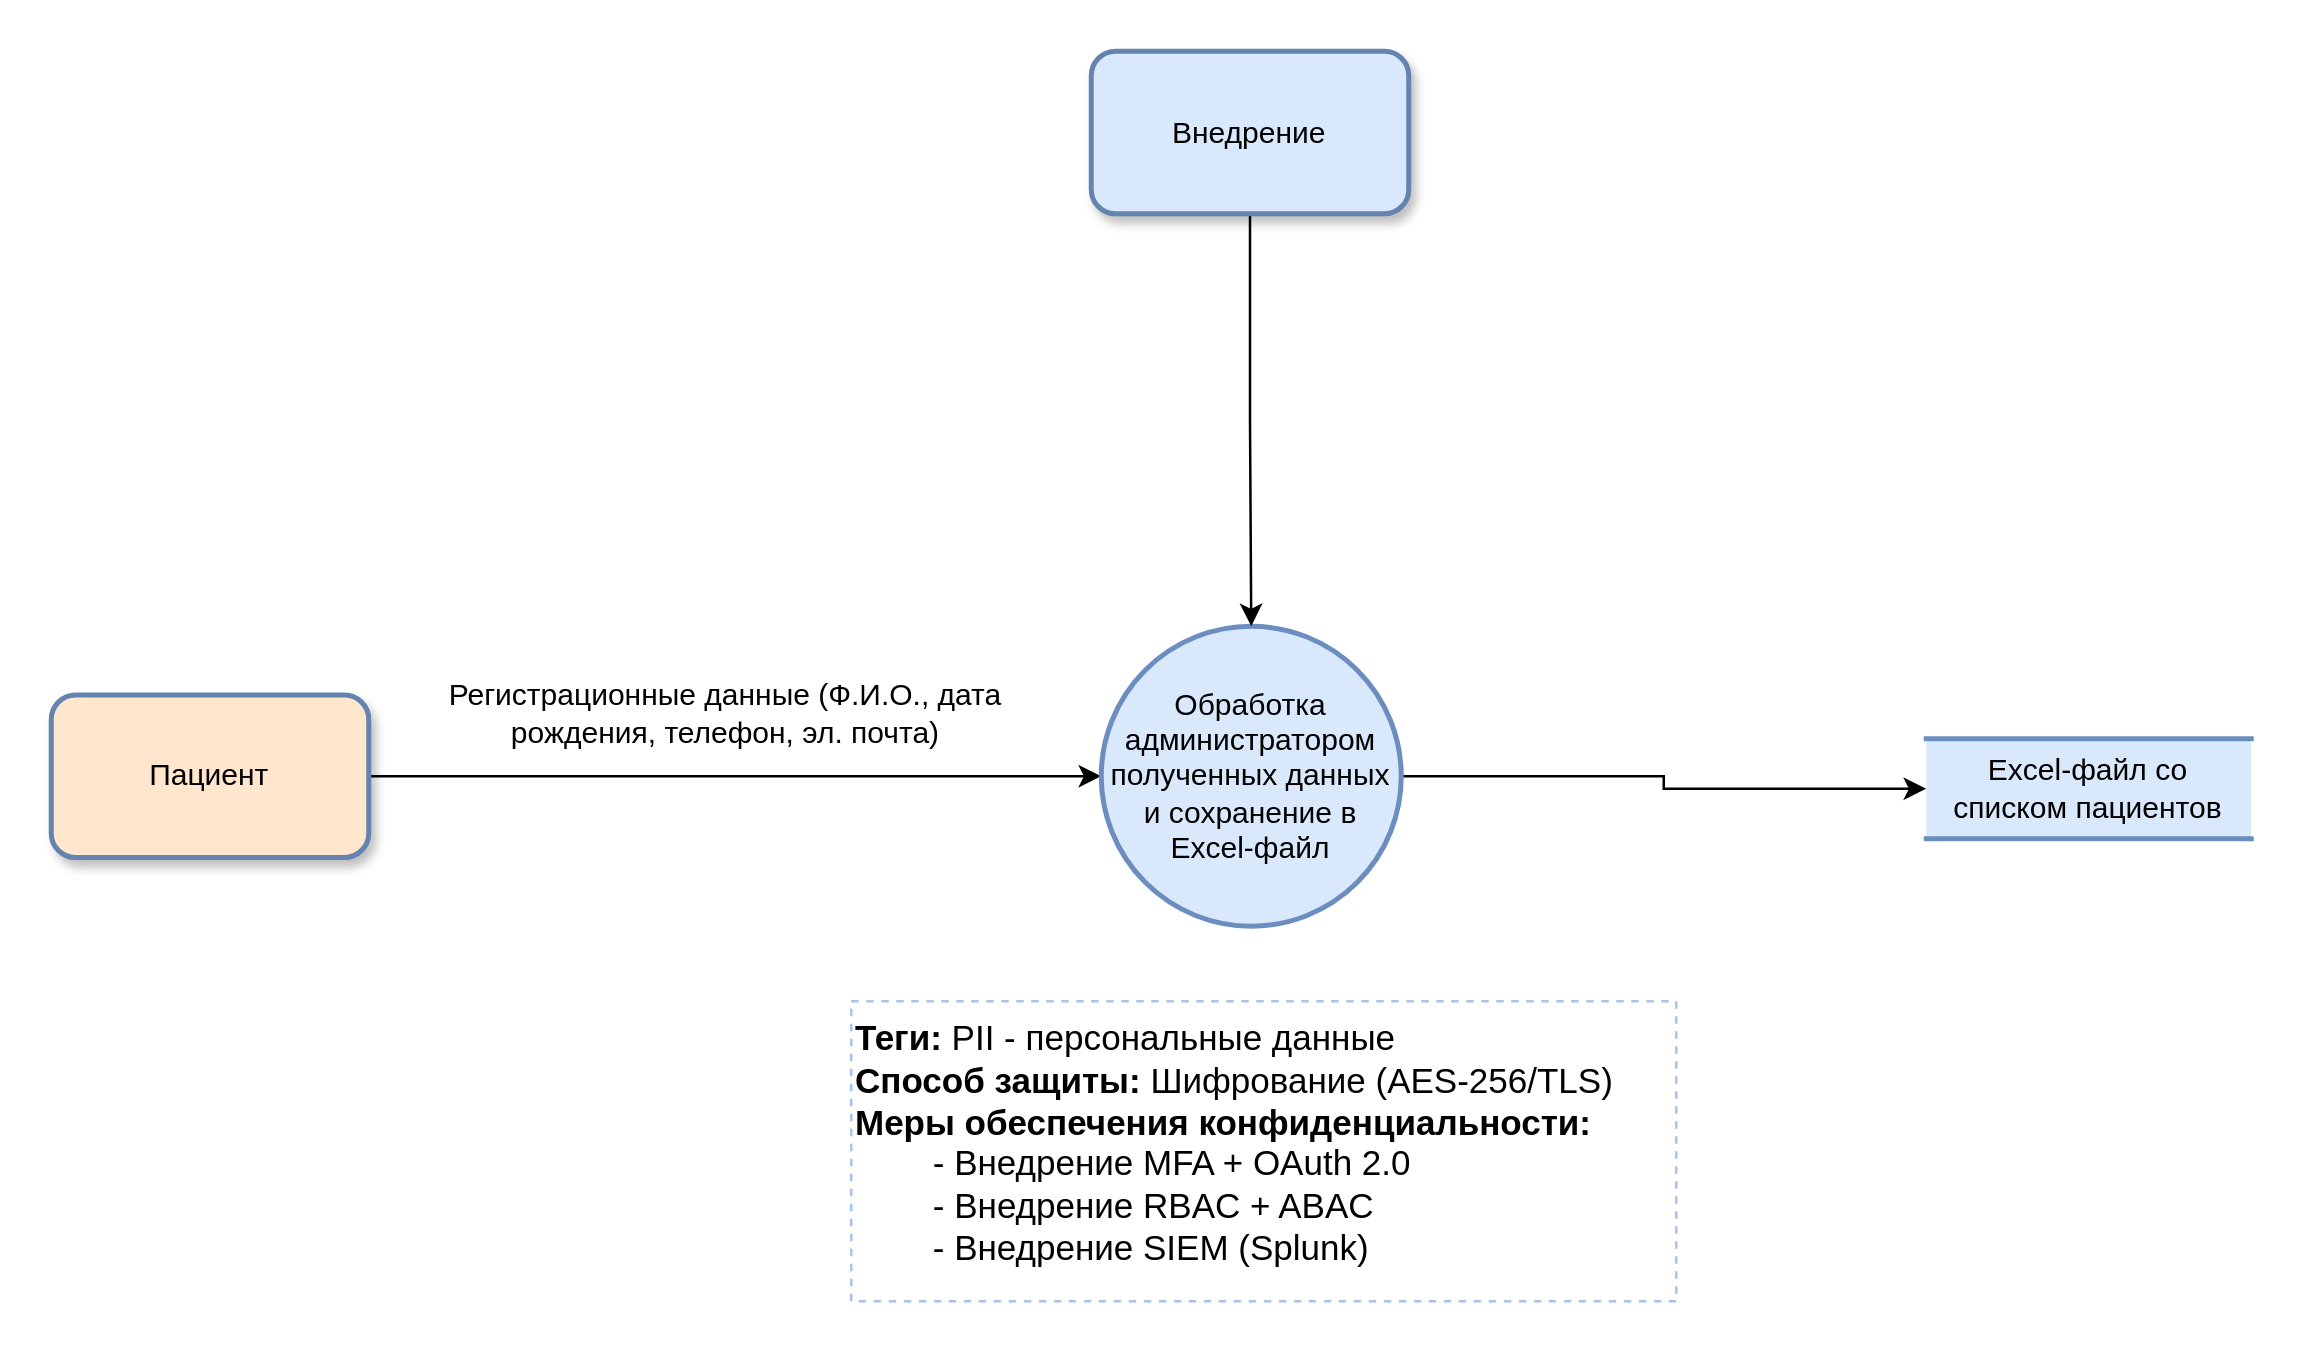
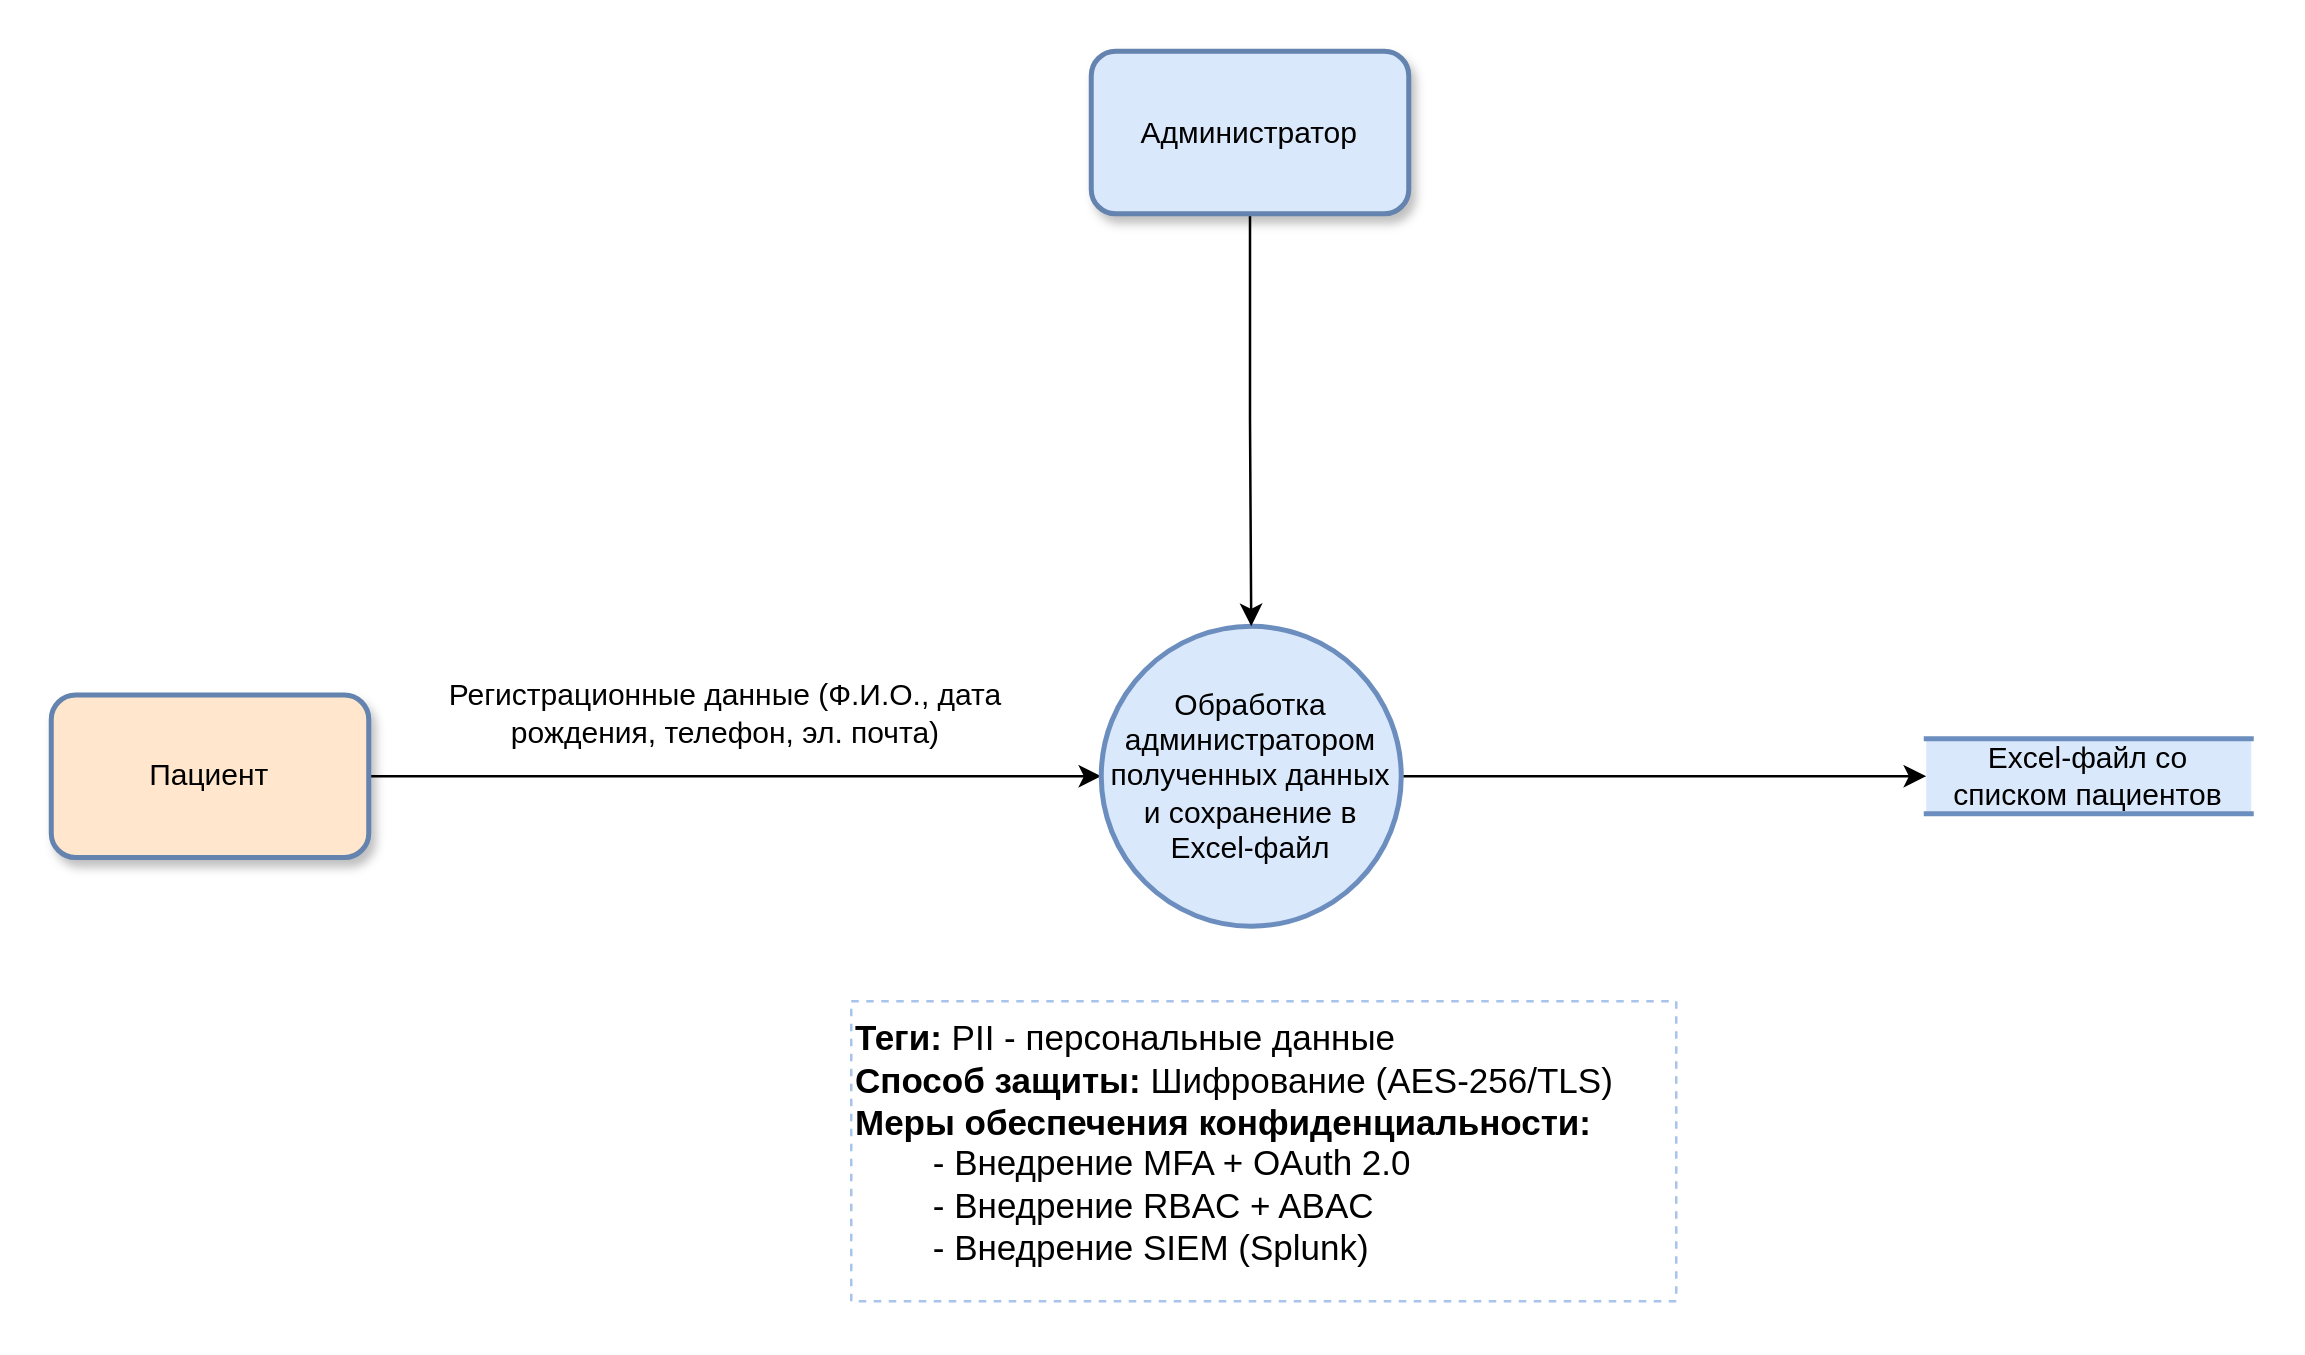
  <mxCell id="0" />
  <mxCell id="1" parent="0" />
  <mxCell id="2" style="edgeStyle=orthogonalEdgeStyle;rounded=0;orthogonalLoop=1;jettySize=auto;html=1;exitX=1;exitY=0.5;exitDx=0;exitDy=0;" parent="1" source="3" target="5" edge="1"><mxGeometry relative="1" as="geometry" /></mxCell>
  <mxCell id="3" value="Пациент" style="html=1;dashed=0;whiteSpace=wrap;rounded=1;fillColor=#ffe6cc;strokeColor=light-dark(#6483af, #334a6c);strokeWidth=2;shadow=1;" parent="1" vertex="1"><mxGeometry x="20" y="277.5" width="127" height="65" as="geometry" /></mxCell>
  <mxCell id="4" style="edgeStyle=orthogonalEdgeStyle;rounded=0;orthogonalLoop=1;jettySize=auto;html=1;exitX=1;exitY=0.5;exitDx=0;exitDy=0;" parent="1" source="5" target="6" edge="1"><mxGeometry relative="1" as="geometry" /></mxCell>
  <mxCell id="5" value="Обработка администратором полученных данных и сохранение в Excel-файл" style="shape=ellipse;html=1;dashed=0;whiteSpace=wrap;aspect=fixed;perimeter=ellipsePerimeter;fillColor=#dae8fc;strokeColor=#6c8ebf;strokeWidth=2;" parent="1" vertex="1"><mxGeometry x="440" y="250" width="120" height="120" as="geometry" /></mxCell>
- <mxCell id="6" value="Excel-файл со списком пациентов" style="html=1;dashed=0;whiteSpace=wrap;shape=partialRectangle;right=0;left=0;fillColor=#dae8fc;strokeColor=#6c8ebf;strokeWidth=2;" parent="1" vertex="1"><mxGeometry x="770" y="295" width="130" height="40" as="geometry" /></mxCell>
+ <mxCell id="6" value="Excel-файл со списком пациентов" style="html=1;dashed=0;whiteSpace=wrap;shape=partialRectangle;right=0;left=0;fillColor=#dae8fc;strokeColor=#6c8ebf;strokeWidth=2;" parent="1" vertex="1"><mxGeometry x="770" y="295" width="130" height="30" as="geometry" /></mxCell>
  <mxCell id="7" value="Регистрационные данные (Ф.И.О., дата рождения, телефон, эл. почта)" style="text;html=1;align=center;verticalAlign=middle;whiteSpace=wrap;rounded=0;" parent="1" vertex="1"><mxGeometry x="160" y="250" width="260" height="70" as="geometry" /></mxCell>
  <mxCell id="8" style="edgeStyle=orthogonalEdgeStyle;rounded=0;orthogonalLoop=1;jettySize=auto;html=1;exitX=0.5;exitY=1;exitDx=0;exitDy=0;entryX=0.5;entryY=0;entryDx=0;entryDy=0;" parent="1" source="9" target="5" edge="1"><mxGeometry relative="1" as="geometry" /></mxCell>
- <mxCell id="9" value="Внедрение" style="html=1;dashed=0;whiteSpace=wrap;rounded=1;fillColor=#dae8fc;strokeColor=light-dark(#6483af, #334a6c);strokeWidth=2;shadow=1;" parent="1" vertex="1"><mxGeometry x="436" y="20" width="127" height="65" as="geometry" /></mxCell>
+ <mxCell id="9" value="Администратор" style="html=1;dashed=0;whiteSpace=wrap;rounded=1;fillColor=#dae8fc;strokeColor=light-dark(#6483af, #334a6c);strokeWidth=2;shadow=1;" parent="1" vertex="1"><mxGeometry x="436" y="20" width="127" height="65" as="geometry" /></mxCell>
  <mxCell id="10" value="&lt;div&gt;&lt;b&gt;Теги:&lt;/b&gt; PII - персональные данные&lt;/div&gt;&lt;div&gt;&lt;b&gt;Способ защиты:&lt;/b&gt; Шифрование (AES-256/TLS)&lt;/div&gt;&lt;div&gt;&lt;b&gt;Меры обеспечения конфиденциальности:&lt;/b&gt;&lt;/div&gt;&lt;div&gt;&lt;span style=&quot;font-weight: bold; white-space: pre;&quot;&gt;&#09;&lt;/span&gt;- Внедрение MFA + OAuth 2.0&lt;br&gt;&lt;/div&gt;&lt;div&gt;&lt;span style=&quot;white-space: pre;&quot;&gt;&#09;&lt;/span&gt;-&amp;nbsp;&lt;span style=&quot;background-color: transparent; color: light-dark(rgb(0, 0, 0), rgb(255, 255, 255));&quot;&gt;Внедрение&lt;/span&gt;&lt;span style=&quot;background-color: transparent; color: light-dark(rgb(0, 0, 0), rgb(255, 255, 255));&quot;&gt;&amp;nbsp;&lt;/span&gt;&lt;span style=&quot;background-color: transparent; color: light-dark(rgb(0, 0, 0), rgb(255, 255, 255));&quot;&gt;RBAC + ABAC&lt;/span&gt;&lt;/div&gt;&lt;div&gt;&lt;span style=&quot;white-space: pre;&quot;&gt;&#09;&lt;/span&gt;- Внедрение SIEM (Splunk)&lt;br&gt;&lt;/div&gt;&lt;div&gt;&lt;br&gt;&lt;/div&gt;" style="text;html=1;align=left;verticalAlign=top;whiteSpace=wrap;rounded=0;textShadow=0;labelBorderColor=none;labelBackgroundColor=none;fontSize=14;dashed=1;strokeColor=#A9C4EB;" vertex="1" parent="1"><mxGeometry x="340" y="400" width="330" height="120" as="geometry" /></mxCell>
